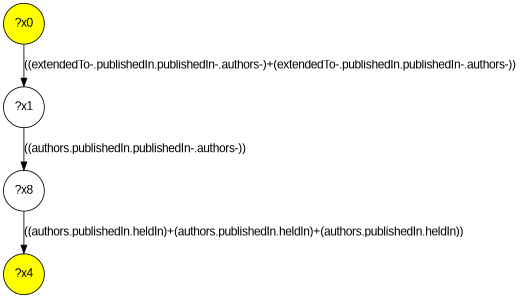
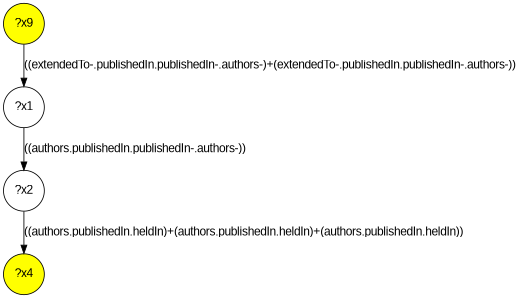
  digraph {
    fontname="Liberation Sans"
    node [fontname="Liberation Sans" shape=circle]
    edge [fontname="Liberation Sans"]
-   n1 [fillcolor=yellow label="?x0" style="filled,"]
+   n1 [fillcolor=yellow label="?x9" style="filled,"]
    n2 [label="?x1"]
-   n3 [label="?x8"]
+   n3 [label="?x2"]
    n4 [fillcolor=yellow label="?x4" style="filled,"]
    n1 -> n2 [label="((extendedTo-.publishedIn.publishedIn-.authors-)+(extendedTo-.publishedIn.publishedIn-.authors-))"]
    n2 -> n3 [label="((authors.publishedIn.publishedIn-.authors-))"]
    n3 -> n4 [label="((authors.publishedIn.heldIn)+(authors.publishedIn.heldIn)+(authors.publishedIn.heldIn))"]
  }
